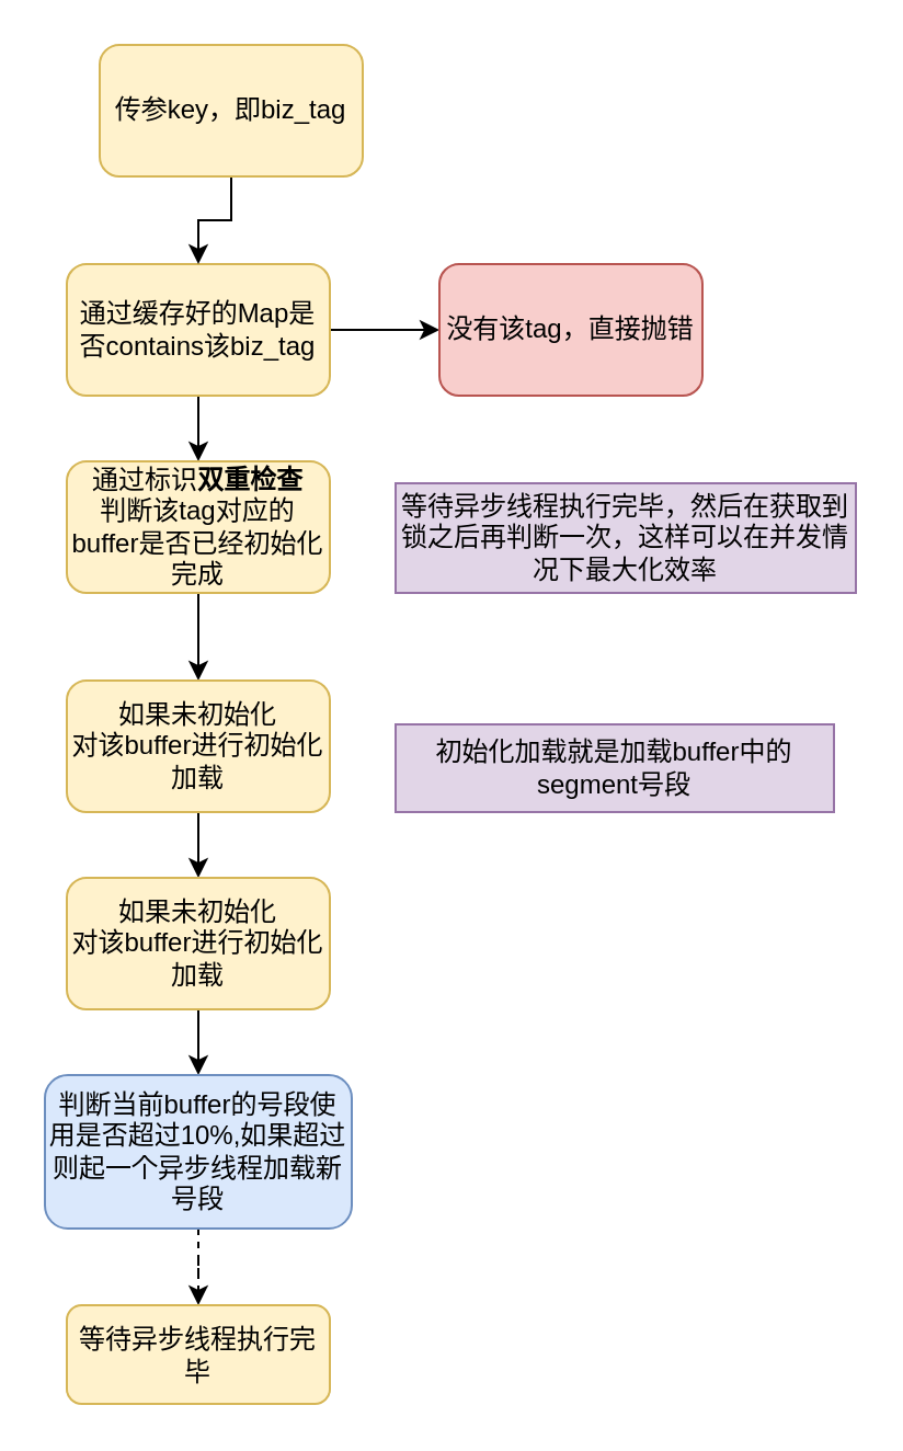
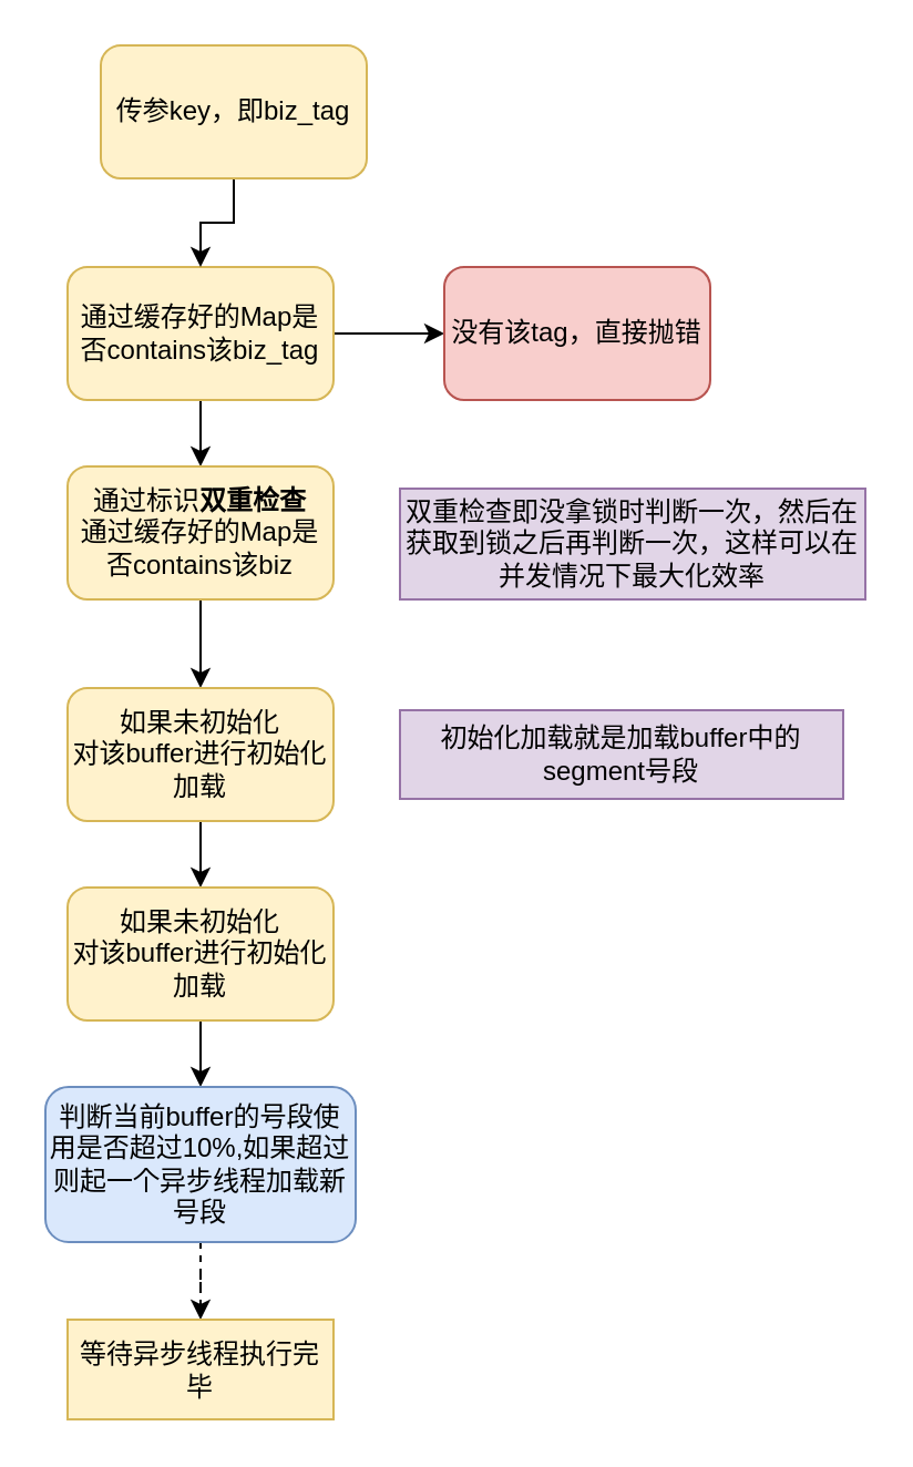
  <mxCell id="0" />
  <mxCell id="1" parent="0" />
  <mxCell id="2" style="edgeStyle=orthogonalEdgeStyle;rounded=0;orthogonalLoop=1;jettySize=auto;html=1;entryX=0;entryY=0.5;entryDx=0;entryDy=0;" edge="1" parent="1" source="4" target="7"><mxGeometry relative="1" as="geometry"><mxPoint x="200" y="150" as="targetPoint" /></mxGeometry></mxCell>
  <mxCell id="3" style="edgeStyle=orthogonalEdgeStyle;rounded=0;orthogonalLoop=1;jettySize=auto;html=1;entryX=0.5;entryY=0;entryDx=0;entryDy=0;" edge="1" parent="1" source="4" target="9"><mxGeometry relative="1" as="geometry"><mxPoint x="90" y="220" as="targetPoint" /></mxGeometry></mxCell>
  <mxCell id="4" value="通过缓存好的Map是否contains该biz_tag" style="rounded=1;whiteSpace=wrap;html=1;fillColor=#fff2cc;strokeColor=#d6b656;" vertex="1" parent="1"><mxGeometry x="30" y="120" width="120" height="60" as="geometry" /></mxCell>
  <mxCell id="5" style="edgeStyle=orthogonalEdgeStyle;rounded=0;orthogonalLoop=1;jettySize=auto;html=1;entryX=0.5;entryY=0;entryDx=0;entryDy=0;" edge="1" parent="1" source="6" target="4"><mxGeometry relative="1" as="geometry" /></mxCell>
  <mxCell id="6" value="传参key，即biz_tag" style="rounded=1;whiteSpace=wrap;html=1;fillColor=#fff2cc;strokeColor=#d6b656;" vertex="1" parent="1"><mxGeometry x="45" y="20" width="120" height="60" as="geometry" /></mxCell>
  <mxCell id="7" value="没有该tag，直接抛错" style="rounded=1;whiteSpace=wrap;html=1;fillColor=#f8cecc;strokeColor=#b85450;" vertex="1" parent="1"><mxGeometry x="200" y="120" width="120" height="60" as="geometry" /></mxCell>
  <mxCell id="8" style="edgeStyle=orthogonalEdgeStyle;rounded=0;orthogonalLoop=1;jettySize=auto;html=1;entryX=0.5;entryY=0;entryDx=0;entryDy=0;" edge="1" parent="1" source="9" target="11"><mxGeometry relative="1" as="geometry"><mxPoint x="90" y="310" as="targetPoint" /></mxGeometry></mxCell>
- <mxCell id="9" value="通过标识&lt;b style=&quot;border-color: var(--border-color);&quot;&gt;双重检查&lt;/b&gt;&lt;br&gt;判断该tag对应的buffer是否已经初始化完成" style="rounded=1;whiteSpace=wrap;html=1;fillColor=#fff2cc;strokeColor=#d6b656;" vertex="1" parent="1"><mxGeometry x="30" y="210" width="120" height="60" as="geometry" /></mxCell>
+ <mxCell id="9" value="通过标识&lt;b style=&quot;border-color: var(--border-color);&quot;&gt;双重检查&lt;/b&gt;&lt;br&gt;通过缓存好的Map是否contains该biz" style="rounded=1;whiteSpace=wrap;html=1;fillColor=#fff2cc;strokeColor=#d6b656;" vertex="1" parent="1"><mxGeometry x="30" y="210" width="120" height="60" as="geometry" /></mxCell>
  <mxCell id="10" style="edgeStyle=orthogonalEdgeStyle;rounded=0;orthogonalLoop=1;jettySize=auto;html=1;entryX=0.5;entryY=0;entryDx=0;entryDy=0;" edge="1" parent="1" source="11" target="15"><mxGeometry relative="1" as="geometry"><mxPoint x="90" y="400" as="targetPoint" /></mxGeometry></mxCell>
  <mxCell id="11" value="如果未初始化&lt;br&gt;对该buffer进行初始化加载" style="rounded=1;whiteSpace=wrap;html=1;fillColor=#fff2cc;strokeColor=#d6b656;" vertex="1" parent="1"><mxGeometry x="30" y="310" width="120" height="60" as="geometry" /></mxCell>
- <mxCell id="12" value="初始化加载就是加载buffer中的segment号段" style="rounded=0;whiteSpace=wrap;html=1;fillColor=#e1d5e7;strokeColor=#9673a6;" vertex="1" parent="1"><mxGeometry x="180" y="330" width="200" height="40" as="geometry" /></mxCell>
- <mxCell id="13" value="等待异步线程执行完毕，然后在获取到锁之后再判断一次，这样可以在并发情况下最大化效率" style="rounded=0;whiteSpace=wrap;html=1;fillColor=#e1d5e7;strokeColor=#9673a6;" vertex="1" parent="1"><mxGeometry x="180" y="220" width="210" height="50" as="geometry" /></mxCell>
+ <mxCell id="12" value="初始化加载就是加载buffer中的segment号段" style="rounded=0;whiteSpace=wrap;html=1;fillColor=#e1d5e7;strokeColor=#9673a6;" vertex="1" parent="1"><mxGeometry x="180" y="320" width="200" height="40" as="geometry" /></mxCell>
+ <mxCell id="13" value="双重检查即没拿锁时判断一次，然后在获取到锁之后再判断一次，这样可以在并发情况下最大化效率" style="rounded=0;whiteSpace=wrap;html=1;fillColor=#e1d5e7;strokeColor=#9673a6;" vertex="1" parent="1"><mxGeometry x="180" y="220" width="210" height="50" as="geometry" /></mxCell>
  <mxCell id="14" style="edgeStyle=orthogonalEdgeStyle;rounded=0;orthogonalLoop=1;jettySize=auto;html=1;" edge="1" parent="1" source="15" target="17"><mxGeometry relative="1" as="geometry" /></mxCell>
  <mxCell id="15" value="如果未初始化&lt;br&gt;对该buffer进行初始化加载" style="rounded=1;whiteSpace=wrap;html=1;fillColor=#fff2cc;strokeColor=#d6b656;" vertex="1" parent="1"><mxGeometry x="30" y="400" width="120" height="60" as="geometry" /></mxCell>
  <mxCell id="16" style="edgeStyle=orthogonalEdgeStyle;rounded=0;orthogonalLoop=1;jettySize=auto;html=1;entryX=0.5;entryY=0;entryDx=0;entryDy=0;dashed=1;" edge="1" parent="1" source="17" target="18"><mxGeometry relative="1" as="geometry" /></mxCell>
  <mxCell id="17" value="判断当前buffer的号段使用是否超过10%,如果超过则起一个异步线程加载新号段" style="rounded=1;whiteSpace=wrap;html=1;fillColor=#dae8fc;strokeColor=#6c8ebf;" vertex="1" parent="1"><mxGeometry x="20" y="490" width="140" height="70" as="geometry" /></mxCell>
- <mxCell id="18" value="等待异步线程执行完毕" style="rounded=1;whiteSpace=wrap;html=1;fillColor=#fff2cc;strokeColor=#d6b656;" vertex="1" parent="1"><mxGeometry x="30" y="595" width="120" height="45" as="geometry" /></mxCell>
+ <mxCell id="18" value="等待异步线程执行完毕" style="whiteSpace=wrap;html=1;fillColor=#fff2cc;strokeColor=#d6b656;rounded=0;" vertex="1" parent="1"><mxGeometry x="30" y="595" width="120" height="45" as="geometry" /></mxCell>
